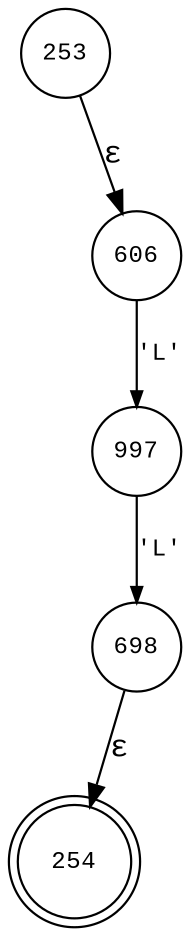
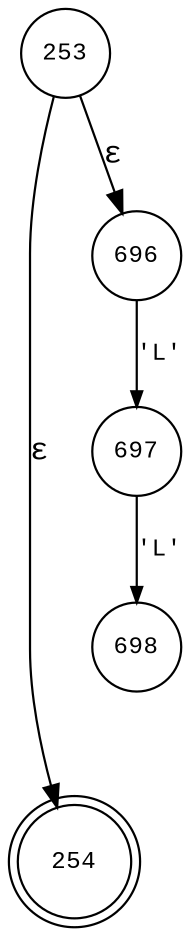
  digraph {
    fontname="Liberation Mono"
    rankdir=TB
    node [fixedsize=true fontname="Liberation Mono" fontsize=11 shape=circle peripheries=1]
    edge [fontname="Liberation Mono"]
    n1 [label=254 shape=doublecircle width=.6 peripheries=""]
-   n2 [label=606 width=.55]
-   n3 [label=997 width=.55]
+   n2 [label=696 width=.55]
+   n3 [label=697 width=.55]
    n4 [label=698 width=.55]
    n5 [label=253 width=.55]
    n2 -> n3 [arrowhead=normal arrowsize=.7 fontsize=11 label="'L'"]
    n3 -> n4 [arrowhead=normal arrowsize=.7 fontsize=11 label="'L'"]
-   n4 -> n1 [label="&epsilon;"]
+   n5 -> n1 [label="&epsilon;"]
    n5 -> n2 [label="&epsilon;"]
  }
